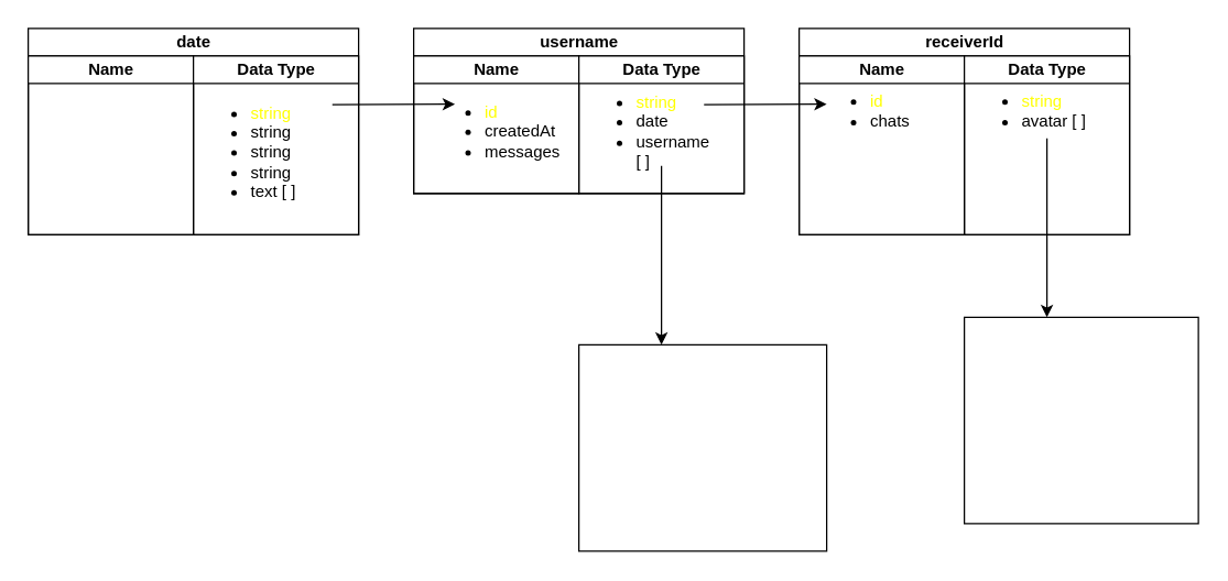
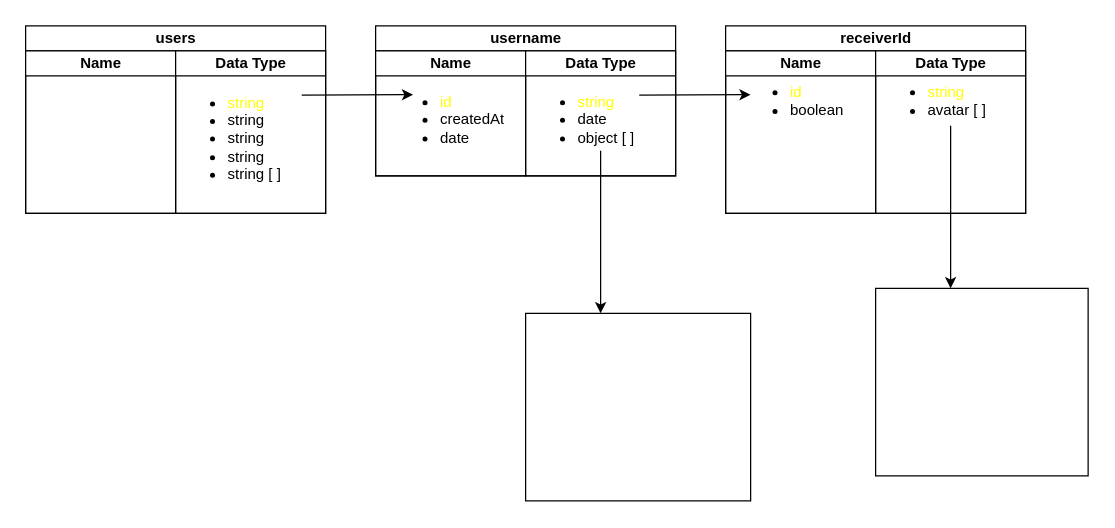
  <mxCell id="0" />
  <mxCell id="1" parent="0" />
- <mxCell id="2" value="date" style="swimlane;childLayout=stackLayout;resizeParent=1;resizeParentMax=0;startSize=20;html=1;" vertex="1" parent="1"><mxGeometry y="20" width="240" height="150" as="geometry" x="20" /></mxCell>
+ <mxCell id="2" value="users" style="swimlane;childLayout=stackLayout;resizeParent=1;resizeParentMax=0;startSize=20;html=1;" vertex="1" parent="1"><mxGeometry y="20" width="240" height="150" as="geometry" x="20" /></mxCell>
  <mxCell id="3" value="Name" style="swimlane;startSize=20;html=1;" vertex="1" parent="2"><mxGeometry y="20" width="120" height="130" as="geometry" /></mxCell>
  <mxCell id="4" value="Data Type" style="swimlane;startSize=20;html=1;" vertex="1" parent="2"><mxGeometry x="120" y="20" width="120" height="130" as="geometry" /></mxCell>
- <mxCell id="5" value="&lt;ul&gt;&lt;li&gt;&lt;font color=&quot;#ffff00&quot;&gt;string&lt;/font&gt;&lt;/li&gt;&lt;li&gt;string&lt;/li&gt;&lt;li&gt;string&lt;/li&gt;&lt;li&gt;string&lt;/li&gt;&lt;li&gt;text [ ]&lt;/li&gt;&lt;/ul&gt;" style="text;strokeColor=none;fillColor=none;html=1;whiteSpace=wrap;verticalAlign=middle;overflow=hidden;" vertex="1" parent="4"><mxGeometry y="10" width="100" height="120" as="geometry" /></mxCell>
+ <mxCell id="5" value="&lt;ul&gt;&lt;li&gt;&lt;font color=&quot;#ffff00&quot;&gt;string&lt;/font&gt;&lt;/li&gt;&lt;li&gt;string&lt;/li&gt;&lt;li&gt;string&lt;/li&gt;&lt;li&gt;string&lt;/li&gt;&lt;li&gt;string [ ]&lt;/li&gt;&lt;/ul&gt;" style="text;strokeColor=none;fillColor=none;html=1;whiteSpace=wrap;verticalAlign=middle;overflow=hidden;" vertex="1" parent="4"><mxGeometry y="10" width="100" height="120" as="geometry" /></mxCell>
  <mxCell id="6" value="username" style="swimlane;childLayout=stackLayout;resizeParent=1;resizeParentMax=0;startSize=20;html=1;" vertex="1" parent="1"><mxGeometry x="300" y="20" width="240" height="120" as="geometry" /></mxCell>
  <mxCell id="7" value="Name" style="swimlane;startSize=20;html=1;" vertex="1" parent="6"><mxGeometry y="20" width="120" height="100" as="geometry" /></mxCell>
- <mxCell id="8" value="&lt;ul&gt;&lt;li&gt;&lt;font color=&quot;#ffff00&quot;&gt;id&lt;/font&gt;&lt;/li&gt;&lt;li&gt;createdAt&lt;/li&gt;&lt;li&gt;messages&lt;/li&gt;&lt;/ul&gt;" style="text;strokeColor=none;fillColor=none;html=1;whiteSpace=wrap;verticalAlign=middle;overflow=hidden;" vertex="1" parent="7"><mxGeometry x="10" y="-5" width="100" height="120" as="geometry" /></mxCell>
+ <mxCell id="8" value="&lt;ul&gt;&lt;li&gt;&lt;font color=&quot;#ffff00&quot;&gt;id&lt;/font&gt;&lt;/li&gt;&lt;li&gt;createdAt&lt;/li&gt;&lt;li&gt;date&lt;/li&gt;&lt;/ul&gt;" style="text;strokeColor=none;fillColor=none;html=1;whiteSpace=wrap;verticalAlign=middle;overflow=hidden;" vertex="1" parent="7"><mxGeometry x="10" y="-5" width="100" height="120" as="geometry" /></mxCell>
  <mxCell id="9" value="Data Type" style="swimlane;startSize=20;html=1;" vertex="1" parent="6"><mxGeometry x="120" y="20" width="120" height="100" as="geometry" /></mxCell>
- <mxCell id="10" value="&lt;ul&gt;&lt;li&gt;&lt;font color=&quot;#ffff00&quot;&gt;string&lt;/font&gt;&lt;/li&gt;&lt;li&gt;date&lt;/li&gt;&lt;li&gt;username [ ]&lt;/li&gt;&lt;/ul&gt;" style="text;strokeColor=none;fillColor=none;html=1;whiteSpace=wrap;verticalAlign=middle;overflow=hidden;" vertex="1" parent="9"><mxGeometry y="-5" width="100" height="120" as="geometry" /></mxCell>
+ <mxCell id="10" value="&lt;ul&gt;&lt;li&gt;&lt;font color=&quot;#ffff00&quot;&gt;string&lt;/font&gt;&lt;/li&gt;&lt;li&gt;date&lt;/li&gt;&lt;li&gt;object [ ]&lt;/li&gt;&lt;/ul&gt;" style="text;strokeColor=none;fillColor=none;html=1;whiteSpace=wrap;verticalAlign=middle;overflow=hidden;" vertex="1" parent="9"><mxGeometry y="-5" width="100" height="120" as="geometry" /></mxCell>
  <mxCell id="11" value="receiverId" style="swimlane;childLayout=stackLayout;resizeParent=1;resizeParentMax=0;startSize=20;html=1;" vertex="1" parent="1"><mxGeometry x="580" y="20" width="240" height="150" as="geometry" /></mxCell>
  <mxCell id="12" value="Name" style="swimlane;startSize=20;html=1;" vertex="1" parent="11"><mxGeometry y="20" width="120" height="130" as="geometry" /></mxCell>
- <mxCell id="13" value="&lt;ul&gt;&lt;li&gt;&lt;font color=&quot;#ffff00&quot;&gt;id&lt;/font&gt;&lt;/li&gt;&lt;li&gt;chats&lt;/li&gt;&lt;/ul&gt;" style="text;strokeColor=none;fillColor=none;html=1;whiteSpace=wrap;verticalAlign=middle;overflow=hidden;" vertex="1" parent="12"><mxGeometry x="10" y="10" width="100" height="60" as="geometry" /></mxCell>
+ <mxCell id="13" value="&lt;ul&gt;&lt;li&gt;&lt;font color=&quot;#ffff00&quot;&gt;id&lt;/font&gt;&lt;/li&gt;&lt;li&gt;boolean&lt;/li&gt;&lt;/ul&gt;" style="text;strokeColor=none;fillColor=none;html=1;whiteSpace=wrap;verticalAlign=middle;overflow=hidden;" vertex="1" parent="12"><mxGeometry x="10" y="10" width="100" height="60" as="geometry" /></mxCell>
  <mxCell id="14" value="Data Type" style="swimlane;startSize=20;html=1;" vertex="1" parent="11"><mxGeometry x="120" y="20" width="120" height="130" as="geometry" /></mxCell>
  <mxCell id="15" value="&lt;ul&gt;&lt;li&gt;&lt;font color=&quot;#ffff00&quot;&gt;string&lt;/font&gt;&lt;/li&gt;&lt;li&gt;avatar [ ]&lt;/li&gt;&lt;/ul&gt;" style="text;strokeColor=none;fillColor=none;html=1;whiteSpace=wrap;verticalAlign=middle;overflow=hidden;" vertex="1" parent="14"><mxGeometry y="10" width="100" height="60" as="geometry" /></mxCell>
  <mxCell id="16" value="" style="endArrow=classic;html=1;fontColor=#FFFF00;exitX=1.009;exitY=0.212;exitDx=0;exitDy=0;exitPerimeter=0;" edge="1" parent="1" source="5"><mxGeometry width="50" height="50" relative="1" as="geometry"><mxPoint x="320" y="80" as="sourcePoint" /><mxPoint x="330" y="75" as="targetPoint" /></mxGeometry></mxCell>
  <mxCell id="17" value="" style="endArrow=classic;html=1;fontColor=#FFFF00;exitX=0.6;exitY=0.708;exitDx=0;exitDy=0;exitPerimeter=0;" edge="1" parent="1" source="10"><mxGeometry width="50" height="50" relative="1" as="geometry"><mxPoint x="480" y="170" as="sourcePoint" /><mxPoint x="480" y="250" as="targetPoint" /></mxGeometry></mxCell>
  <mxCell id="18" value="&lt;font color=&quot;#ffffff&quot;&gt;{&lt;br&gt;&lt;span style=&quot;white-space: pre;&quot;&gt;&#09;&lt;/span&gt;chatId: string,&lt;br&gt;&lt;span style=&quot;white-space: pre;&quot;&gt;&#09;&lt;/span&gt;senderId: string,&lt;br&gt;&lt;span style=&quot;white-space: pre;&quot;&gt;&#09;&lt;/span&gt;text: string,&lt;br&gt;&lt;span style=&quot;white-space: pre;&quot;&gt;&#09;&lt;/span&gt;image: string,&lt;br&gt;&lt;/font&gt;&lt;font color=&quot;#ffffff&quot;&gt;&lt;span style=&quot;white-space: pre;&quot;&gt;&#09;&lt;/span&gt;createdAt: date&lt;br&gt;}&lt;/font&gt;" style="rounded=0;whiteSpace=wrap;html=1;fontColor=#FFFF00;align=left;spacingLeft=19;" vertex="1" parent="1"><mxGeometry x="420" y="250" width="180" height="150" as="geometry" /></mxCell>
  <mxCell id="19" value="" style="endArrow=classic;html=1;fontColor=#FFFF00;exitX=0.6;exitY=0.708;exitDx=0;exitDy=0;exitPerimeter=0;" edge="1" parent="1"><mxGeometry width="50" height="50" relative="1" as="geometry"><mxPoint x="760" y="99.96" as="sourcePoint" /><mxPoint x="760" y="230" as="targetPoint" /></mxGeometry></mxCell>
  <mxCell id="20" value="&lt;font color=&quot;#ffffff&quot;&gt;{&lt;br&gt;&lt;span style=&quot;white-space: pre;&quot;&gt;&#09;&lt;/span&gt;chatId: string,&lt;br&gt;&lt;span style=&quot;white-space: pre;&quot;&gt;&#09;&lt;/span&gt;receiverId: string,&lt;br&gt;&lt;span style=&quot;white-space: pre;&quot;&gt;&#09;&lt;/span&gt;lastMessage: string,&lt;br&gt;&lt;span style=&quot;white-space: pre;&quot;&gt;&#09;&lt;/span&gt;updatedAt: date,&lt;br&gt;&lt;span style=&quot;white-space: pre;&quot;&gt;&#09;&lt;/span&gt;isSeen: boolean&lt;br&gt;}&lt;/font&gt;" style="rounded=0;whiteSpace=wrap;html=1;fontColor=#FFFF00;align=left;spacingLeft=19;" vertex="1" parent="1"><mxGeometry x="700" y="230" width="170" height="150" as="geometry" /></mxCell>
  <mxCell id="21" value="" style="endArrow=classic;html=1;fontColor=#FFFF00;exitX=1.009;exitY=0.212;exitDx=0;exitDy=0;exitPerimeter=0;" edge="1" parent="1"><mxGeometry width="50" height="50" relative="1" as="geometry"><mxPoint x="510.9" y="75.44" as="sourcePoint" /><mxPoint x="600" y="75" as="targetPoint" /></mxGeometry></mxCell>
